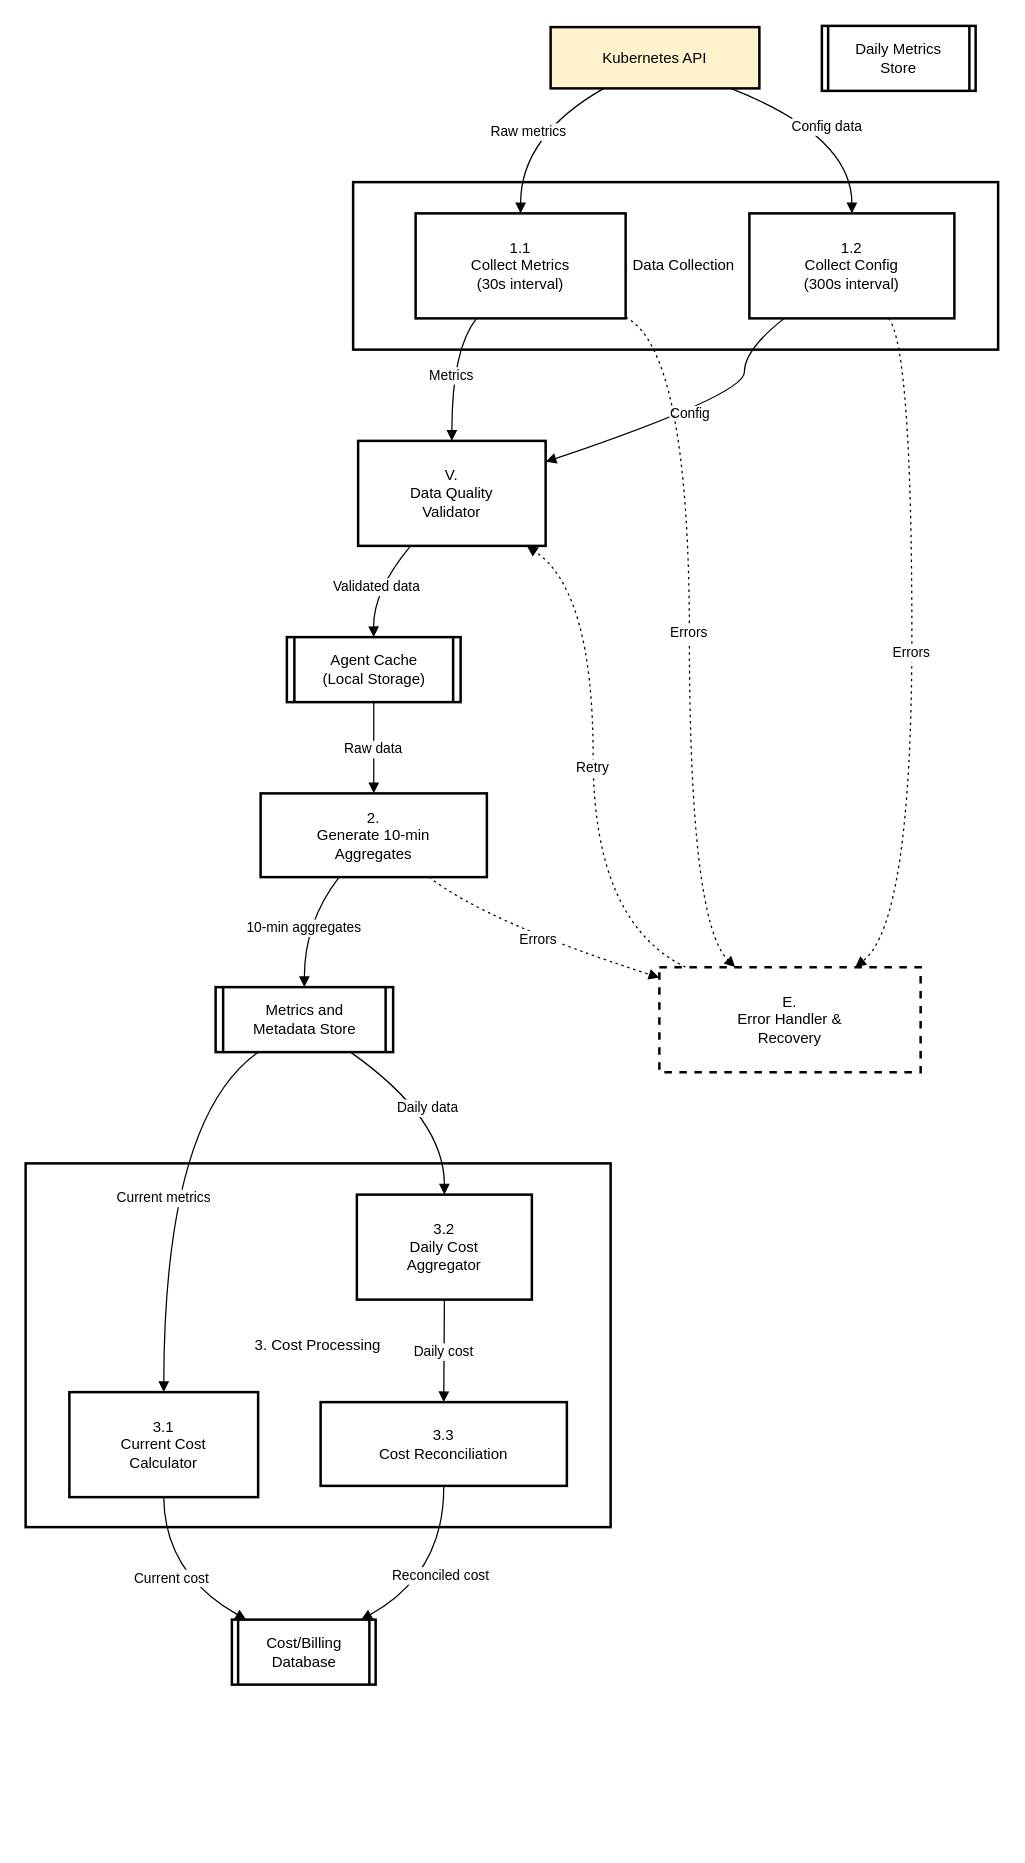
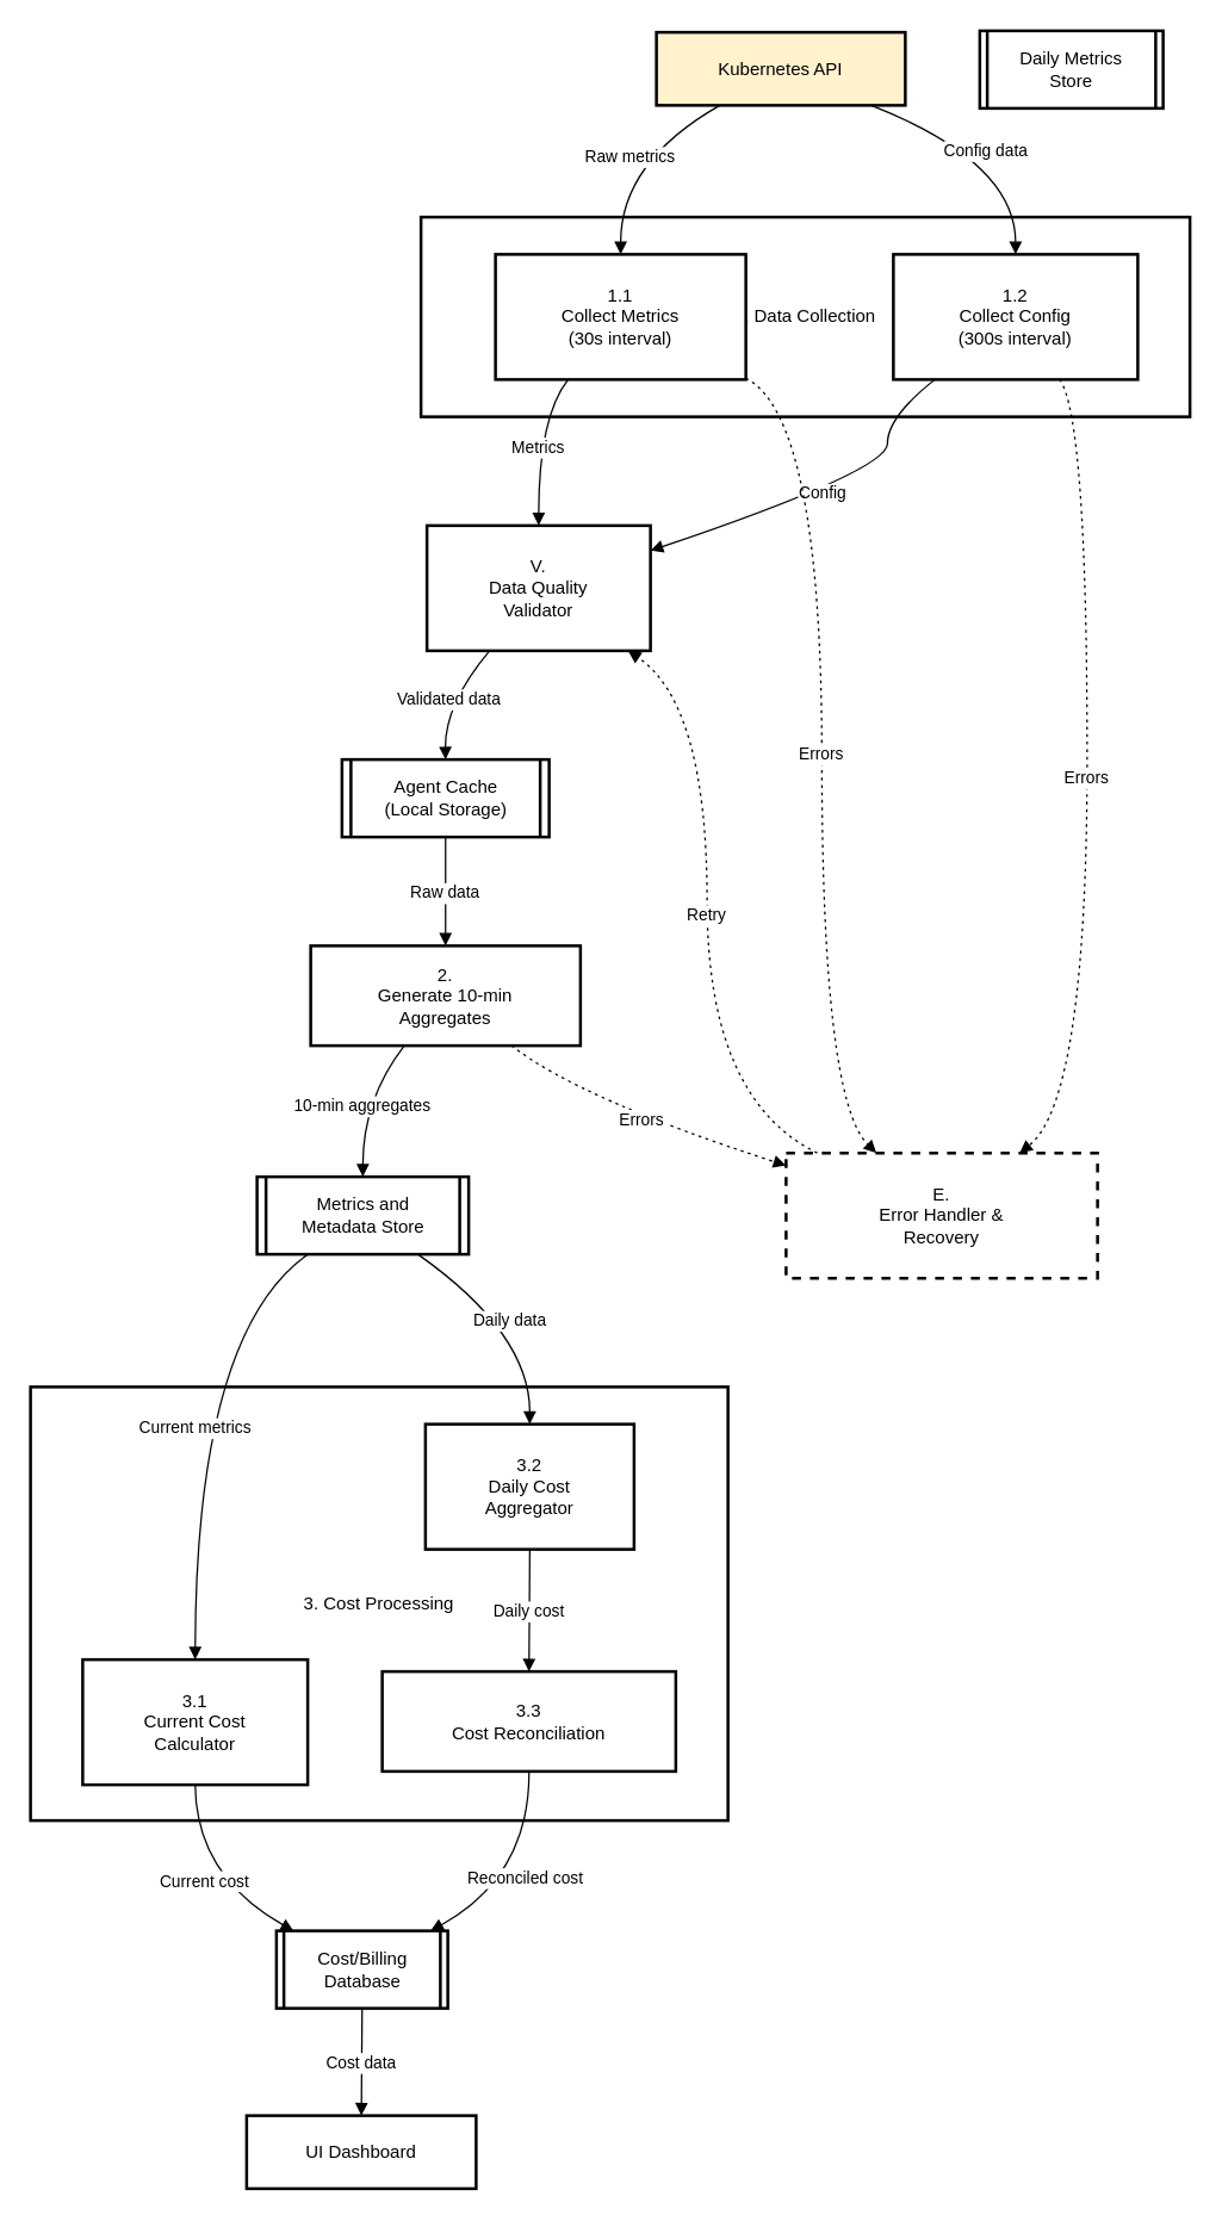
  <mxCell id="0" />
  <mxCell id="1" parent="0" />
  <mxCell id="2" value="3. Cost Processing" style="whiteSpace=wrap;strokeWidth=2;" vertex="1" parent="1"><mxGeometry x="20" y="930" width="468" height="291" as="geometry" /></mxCell>
  <mxCell id="3" value="1. Data Collection" style="whiteSpace=wrap;strokeWidth=2;" vertex="1" parent="1"><mxGeometry x="282" y="145" width="516" height="134" as="geometry" /></mxCell>
  <mxCell id="4" value="Kubernetes API" style="whiteSpace=wrap;strokeWidth=2;fillColor=#fff2cc;" vertex="1" parent="1"><mxGeometry x="440" y="21" width="167" height="49" as="geometry" /></mxCell>
+ <mxCell id="5" value="UI Dashboard" style="whiteSpace=wrap;strokeWidth=2;" vertex="1" parent="1"><mxGeometry x="165" y="1419" width="154" height="49" as="geometry" /></mxCell>
  <mxCell id="6" value="Agent Cache&#10;    (Local Storage)" style="strokeWidth=2;shape=process;whiteSpace=wrap;size=0.04;" vertex="1" parent="1"><mxGeometry x="229" y="509" width="139" height="52" as="geometry" /></mxCell>
  <mxCell id="7" value="Metrics and &#10;    Metadata Store" style="strokeWidth=2;shape=process;whiteSpace=wrap;size=0.04;" vertex="1" parent="1"><mxGeometry x="172" y="789" width="142" height="52" as="geometry" /></mxCell>
  <mxCell id="8" value="Daily Metrics&#10;    Store" style="strokeWidth=2;shape=process;whiteSpace=wrap;size=0.04;" vertex="1" parent="1"><mxGeometry x="657" y="20" width="123" height="52" as="geometry" /></mxCell>
  <mxCell id="9" value="Cost/Billing&#10;    Database" style="strokeWidth=2;shape=process;whiteSpace=wrap;size=0.04;" vertex="1" parent="1"><mxGeometry x="185" y="1295" width="115" height="52" as="geometry" /></mxCell>
  <mxCell id="10" value="1.1&#10;        Collect Metrics&#10;        (30s interval)" style="whiteSpace=wrap;strokeWidth=2;" vertex="1" parent="1"><mxGeometry x="332" y="170" width="168" height="84" as="geometry" /></mxCell>
  <mxCell id="11" value="1.2&#10;        Collect Config&#10;        (300s interval)" style="whiteSpace=wrap;strokeWidth=2;" vertex="1" parent="1"><mxGeometry x="599" y="170" width="164" height="84" as="geometry" /></mxCell>
  <mxCell id="12" value="2.&#10;    Generate 10-min&#10;    Aggregates" style="whiteSpace=wrap;strokeWidth=2;" vertex="1" parent="1"><mxGeometry x="208" y="634" width="181" height="67" as="geometry" /></mxCell>
  <mxCell id="13" value="3.1&#10;        Current Cost&#10;        Calculator" style="whiteSpace=wrap;strokeWidth=2;" vertex="1" parent="1"><mxGeometry x="55" y="1113" width="151" height="84" as="geometry" /></mxCell>
  <mxCell id="14" value="3.2&#10;        Daily Cost&#10;        Aggregator" style="whiteSpace=wrap;strokeWidth=2;" vertex="1" parent="1"><mxGeometry x="285" y="955" width="140" height="84" as="geometry" /></mxCell>
  <mxCell id="15" value="3.3&#10;        Cost Reconciliation" style="whiteSpace=wrap;strokeWidth=2;" vertex="1" parent="1"><mxGeometry x="256" y="1121" width="197" height="67" as="geometry" /></mxCell>
  <mxCell id="16" value="E.&#10;    Error Handler &amp;&#10;    Recovery" style="whiteSpace=wrap;strokeWidth=2;dashed=1;" vertex="1" parent="1"><mxGeometry x="527" y="773" width="209" height="84" as="geometry" /></mxCell>
  <mxCell id="17" value="V.&#10;    Data Quality&#10;    Validator" style="whiteSpace=wrap;strokeWidth=2;" vertex="1" parent="1"><mxGeometry x="286" y="352" width="150" height="84" as="geometry" /></mxCell>
  <mxCell id="18" value="Raw metrics" style="curved=1;startArrow=none;endArrow=block;exitX=0.25;exitY=1.01;entryX=0.5;entryY=0;rounded=0;" edge="1" parent="1" source="4" target="10"><mxGeometry relative="1" as="geometry"><Array as="points"><mxPoint x="416" y="108" /></Array></mxGeometry></mxCell>
  <mxCell id="19" value="Config data" style="curved=1;startArrow=none;endArrow=block;exitX=0.87;exitY=1.01;entryX=0.5;entryY=0;rounded=0;" edge="1" parent="1" source="4" target="11"><mxGeometry relative="1" as="geometry"><Array as="points"><mxPoint x="681" y="108" /></Array></mxGeometry></mxCell>
  <mxCell id="20" value="Metrics" style="curved=1;startArrow=none;endArrow=block;exitX=0.29;exitY=1;entryX=0.5;entryY=0;rounded=0;" edge="1" parent="1" source="10" target="17"><mxGeometry relative="1" as="geometry"><Array as="points"><mxPoint x="361" y="279" /></Array></mxGeometry></mxCell>
  <mxCell id="21" value="Config" style="curved=1;startArrow=none;endArrow=block;exitX=0.17;exitY=1;entryX=1;entryY=0.2;rounded=0;" edge="1" parent="1" source="11" target="17"><mxGeometry relative="1" as="geometry"><Array as="points"><mxPoint x="595" y="279" /><mxPoint x="595" y="315" /></Array></mxGeometry></mxCell>
  <mxCell id="22" value="Validated data" style="curved=1;startArrow=none;endArrow=block;exitX=0.28;exitY=1;entryX=0.5;entryY=0;rounded=0;" edge="1" parent="1" source="17" target="6"><mxGeometry relative="1" as="geometry"><Array as="points"><mxPoint x="298" y="472" /></Array></mxGeometry></mxCell>
  <mxCell id="23" value="Raw data" style="curved=1;startArrow=none;endArrow=block;exitX=0.5;exitY=0.99;entryX=0.5;entryY=-0.01;rounded=0;" edge="1" parent="1" source="6" target="12"><mxGeometry relative="1" as="geometry"><Array as="points" /></mxGeometry></mxCell>
  <mxCell id="24" value="10-min aggregates" style="curved=1;startArrow=none;endArrow=block;exitX=0.35;exitY=0.99;entryX=0.5;entryY=0.01;rounded=0;" edge="1" parent="1" source="12" target="7"><mxGeometry relative="1" as="geometry"><Array as="points"><mxPoint x="243" y="737" /></Array></mxGeometry></mxCell>
  <mxCell id="25" value="Current metrics" style="curved=1;startArrow=none;endArrow=block;exitX=0.24;exitY=1;entryX=0.5;entryY=0;rounded=0;" edge="1" parent="1" source="7" target="13"><mxGeometry relative="1" as="geometry"><Array as="points"><mxPoint x="131" y="894" /></Array></mxGeometry></mxCell>
  <mxCell id="26" value="Daily data" style="curved=1;startArrow=none;endArrow=block;exitX=0.76;exitY=1;entryX=0.5;entryY=0;rounded=0;" edge="1" parent="1" source="7" target="14"><mxGeometry relative="1" as="geometry"><Array as="points"><mxPoint x="355" y="894" /></Array></mxGeometry></mxCell>
  <mxCell id="27" value="Current cost" style="curved=1;startArrow=none;endArrow=block;exitX=0.5;exitY=1;entryX=0.1;entryY=0;rounded=0;" edge="1" parent="1" source="13" target="9"><mxGeometry relative="1" as="geometry"><Array as="points"><mxPoint x="131" y="1258" /></Array></mxGeometry></mxCell>
  <mxCell id="28" value="Daily cost" style="curved=1;startArrow=none;endArrow=block;exitX=0.5;exitY=1.01;entryX=0.5;entryY=0.01;rounded=0;" edge="1" parent="1" source="14" target="15"><mxGeometry relative="1" as="geometry"><Array as="points" /></mxGeometry></mxCell>
  <mxCell id="29" value="Reconciled cost" style="curved=1;startArrow=none;endArrow=block;exitX=0.5;exitY=1;entryX=0.9;entryY=0;rounded=0;" edge="1" parent="1" source="15" target="9"><mxGeometry relative="1" as="geometry"><Array as="points"><mxPoint x="355" y="1258" /></Array></mxGeometry></mxCell>
  <mxCell id="30" value="Errors" style="curved=1;dashed=1;dashPattern=2 3;startArrow=none;endArrow=block;exitX=1;exitY=0.99;entryX=0.29;entryY=0;rounded=0;" edge="1" parent="1" source="10" target="16"><mxGeometry relative="1" as="geometry"><Array as="points"><mxPoint x="551" y="279" /><mxPoint x="551" y="737" /></Array></mxGeometry></mxCell>
  <mxCell id="31" value="Errors" style="curved=1;dashed=1;dashPattern=2 3;startArrow=none;endArrow=block;exitX=0.68;exitY=1;entryX=0.75;entryY=0;rounded=0;" edge="1" parent="1" source="11" target="16"><mxGeometry relative="1" as="geometry"><Array as="points"><mxPoint x="729" y="279" /><mxPoint x="729" y="737" /></Array></mxGeometry></mxCell>
  <mxCell id="32" value="Errors" style="curved=1;dashed=1;dashPattern=2 3;startArrow=none;endArrow=block;exitX=0.74;exitY=0.99;entryX=0;entryY=0.1;rounded=0;" edge="1" parent="1" source="12" target="16"><mxGeometry relative="1" as="geometry"><Array as="points"><mxPoint x="389" y="737" /></Array></mxGeometry></mxCell>
  <mxCell id="33" value="Retry" style="curved=1;dashed=1;dashPattern=2 3;startArrow=none;endArrow=block;exitX=0.1;exitY=0;entryX=0.9;entryY=1;rounded=0;" edge="1" parent="1" source="16" target="17"><mxGeometry relative="1" as="geometry"><Array as="points"><mxPoint x="474" y="737" /><mxPoint x="474" y="472" /></Array></mxGeometry></mxCell>
+ <mxCell id="34" value="Cost data" style="curved=1;startArrow=none;endArrow=block;exitX=0.5;exitY=0.99;entryX=0.5;entryY=0.01;rounded=0;" edge="1" parent="1" source="9" target="5"><mxGeometry relative="1" as="geometry"><Array as="points" /></mxGeometry></mxCell>
